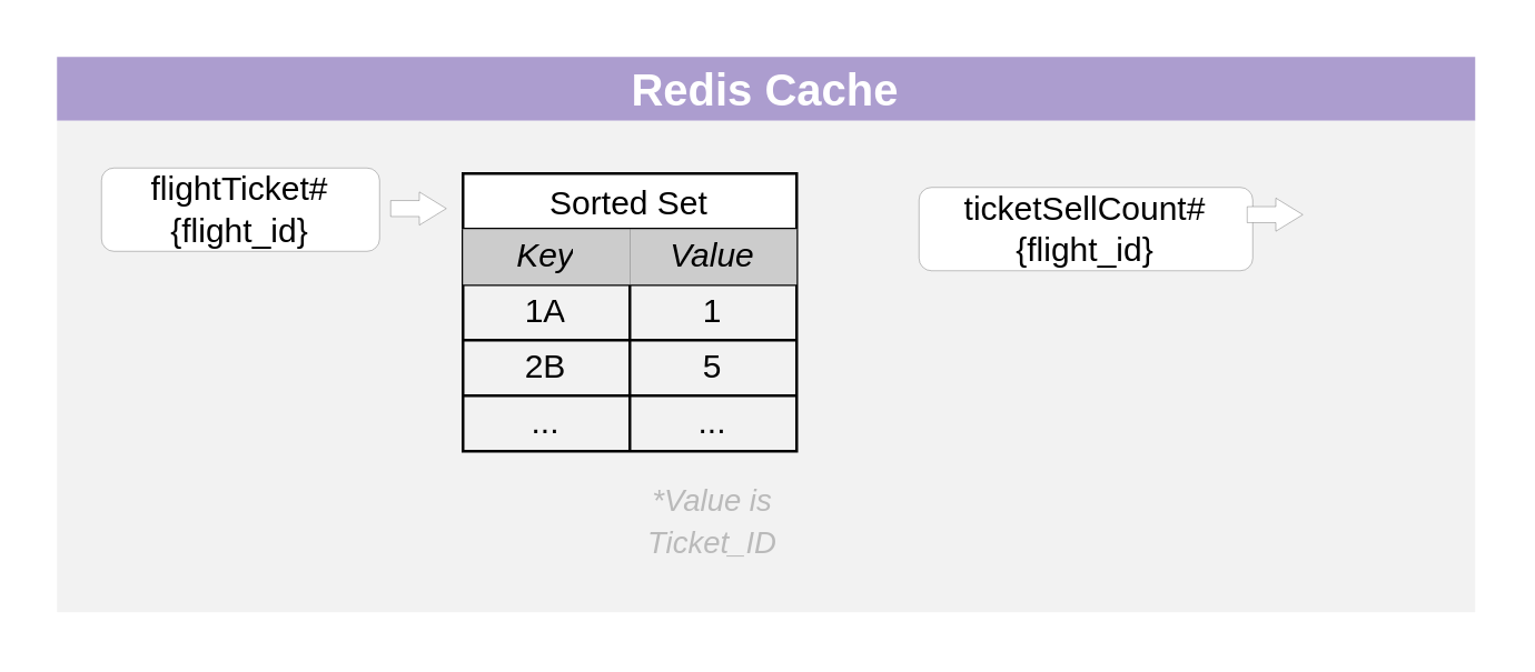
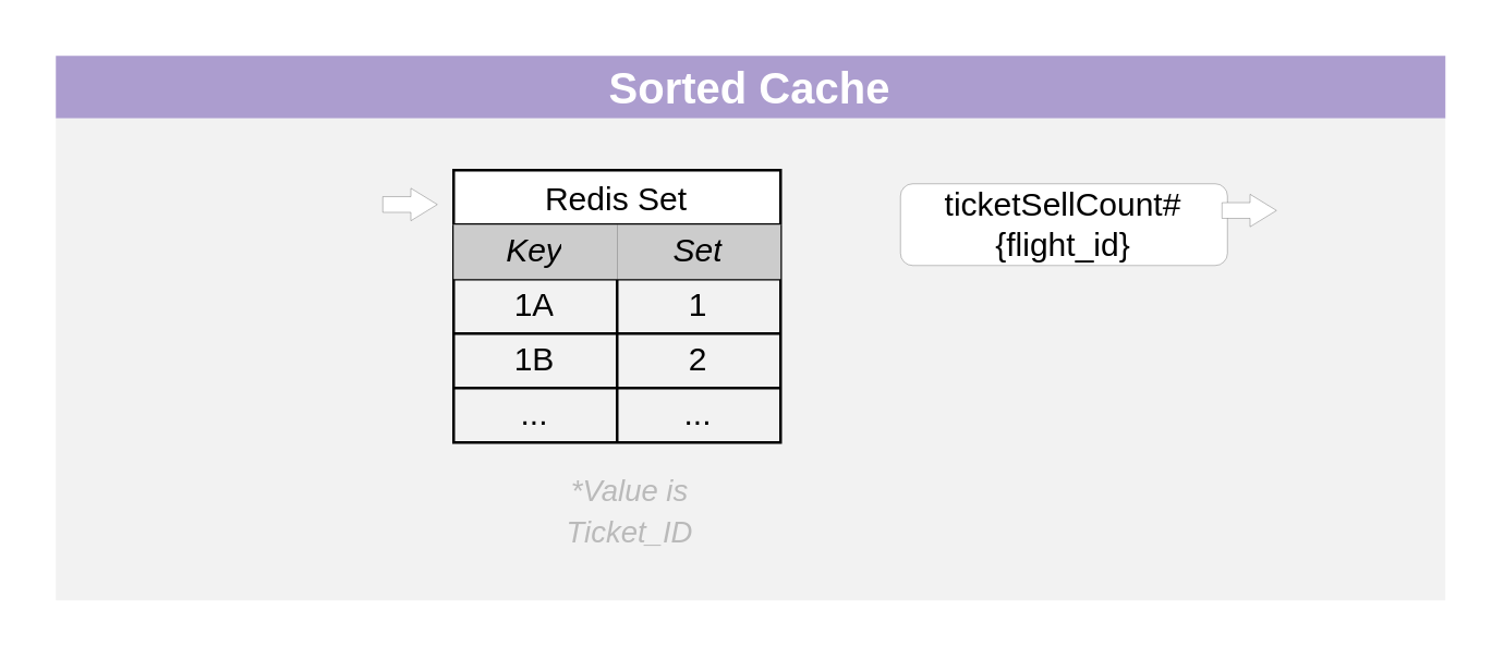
  <mxCell id="0" />
  <mxCell id="1" parent="0" />
- <mxCell id="2" value="&lt;font style=&quot;font-size: 16px;&quot; color=&quot;#ffffff&quot;&gt;Redis Cache&lt;/font&gt;" style="swimlane;whiteSpace=wrap;html=1;startSize=23;fillColor=#AC9DCF;strokeColor=none;swimlaneFillColor=#f2f2f2;" vertex="1" parent="1"><mxGeometry x="20" y="20" width="510" height="200" as="geometry" /></mxCell>
- <mxCell id="3" value="flightTicket# {flight_id}" style="rounded=1;whiteSpace=wrap;html=1;strokeWidth=0;" vertex="1" parent="2"><mxGeometry x="16" y="40" width="100" height="30" as="geometry" /></mxCell>
- <mxCell id="4" value="Sorted Set" style="shape=table;startSize=20;container=1;collapsible=0;childLayout=tableLayout;" vertex="1" parent="2"><mxGeometry x="146" y="42" width="120" height="100" as="geometry" /></mxCell>
+ <mxCell id="2" value="&lt;font style=&quot;font-size: 16px;&quot; color=&quot;#ffffff&quot;&gt;Sorted Cache&lt;/font&gt;" style="swimlane;whiteSpace=wrap;html=1;startSize=23;fillColor=#AC9DCF;strokeColor=none;swimlaneFillColor=#f2f2f2;" vertex="1" parent="1"><mxGeometry x="20" y="20" width="510" height="200" as="geometry" /></mxCell>
+ <mxCell id="4" value="Redis Set" style="shape=table;startSize=20;container=1;collapsible=0;childLayout=tableLayout;" vertex="1" parent="2"><mxGeometry x="146" y="42" width="120" height="100" as="geometry" /></mxCell>
  <mxCell id="5" value="" style="shape=tableRow;horizontal=0;startSize=0;swimlaneHead=0;swimlaneBody=0;strokeColor=inherit;top=0;left=0;bottom=0;right=0;collapsible=0;dropTarget=0;fillColor=none;points=[[0,0.5],[1,0.5]];portConstraint=eastwest;" vertex="1" parent="4"><mxGeometry y="20" width="120" height="20" as="geometry" /></mxCell>
  <mxCell id="6" value="&lt;i&gt;Key&lt;/i&gt;" style="shape=partialRectangle;html=1;whiteSpace=wrap;connectable=0;strokeColor=default;overflow=hidden;fillColor=#CCCCCC;top=0;left=0;bottom=0;right=0;pointerEvents=1;" vertex="1" parent="5"><mxGeometry width="60" height="20" as="geometry"><mxRectangle width="60" height="20" as="alternateBounds" /></mxGeometry></mxCell>
- <mxCell id="7" value="&lt;i&gt;Value&lt;/i&gt;" style="shape=partialRectangle;html=1;whiteSpace=wrap;connectable=0;strokeColor=inherit;overflow=hidden;fillColor=#CCCCCC;top=0;left=0;bottom=0;right=0;pointerEvents=1;" vertex="1" parent="5"><mxGeometry x="60" width="60" height="20" as="geometry"><mxRectangle width="60" height="20" as="alternateBounds" /></mxGeometry></mxCell>
+ <mxCell id="7" value="&lt;i&gt;Set&lt;/i&gt;" style="shape=partialRectangle;html=1;whiteSpace=wrap;connectable=0;strokeColor=inherit;overflow=hidden;fillColor=#CCCCCC;top=0;left=0;bottom=0;right=0;pointerEvents=1;" vertex="1" parent="5"><mxGeometry x="60" width="60" height="20" as="geometry"><mxRectangle width="60" height="20" as="alternateBounds" /></mxGeometry></mxCell>
  <mxCell id="8" value="" style="shape=tableRow;horizontal=0;startSize=0;swimlaneHead=0;swimlaneBody=0;strokeColor=inherit;top=0;left=0;bottom=0;right=0;collapsible=0;dropTarget=0;fillColor=none;points=[[0,0.5],[1,0.5]];portConstraint=eastwest;" vertex="1" parent="4"><mxGeometry y="40" width="120" height="20" as="geometry" /></mxCell>
  <mxCell id="9" value="1A" style="shape=partialRectangle;html=1;whiteSpace=wrap;connectable=0;strokeColor=inherit;overflow=hidden;fillColor=none;top=0;left=0;bottom=0;right=0;pointerEvents=1;" vertex="1" parent="8"><mxGeometry width="60" height="20" as="geometry"><mxRectangle width="60" height="20" as="alternateBounds" /></mxGeometry></mxCell>
  <mxCell id="10" value="1" style="shape=partialRectangle;html=1;whiteSpace=wrap;connectable=0;strokeColor=inherit;overflow=hidden;fillColor=none;top=0;left=0;bottom=0;right=0;pointerEvents=1;" vertex="1" parent="8"><mxGeometry x="60" width="60" height="20" as="geometry"><mxRectangle width="60" height="20" as="alternateBounds" /></mxGeometry></mxCell>
  <mxCell id="11" value="" style="shape=tableRow;horizontal=0;startSize=0;swimlaneHead=0;swimlaneBody=0;strokeColor=inherit;top=0;left=0;bottom=0;right=0;collapsible=0;dropTarget=0;fillColor=none;points=[[0,0.5],[1,0.5]];portConstraint=eastwest;" vertex="1" parent="4"><mxGeometry y="60" width="120" height="20" as="geometry" /></mxCell>
- <mxCell id="12" value="2B" style="shape=partialRectangle;html=1;whiteSpace=wrap;connectable=0;strokeColor=inherit;overflow=hidden;fillColor=none;top=0;left=0;bottom=0;right=0;pointerEvents=1;" vertex="1" parent="11"><mxGeometry width="60" height="20" as="geometry"><mxRectangle width="60" height="20" as="alternateBounds" /></mxGeometry></mxCell>
- <mxCell id="13" value="5" style="shape=partialRectangle;html=1;whiteSpace=wrap;connectable=0;strokeColor=inherit;overflow=hidden;fillColor=none;top=0;left=0;bottom=0;right=0;pointerEvents=1;" vertex="1" parent="11"><mxGeometry x="60" width="60" height="20" as="geometry"><mxRectangle width="60" height="20" as="alternateBounds" /></mxGeometry></mxCell>
+ <mxCell id="12" value="1B" style="shape=partialRectangle;html=1;whiteSpace=wrap;connectable=0;strokeColor=inherit;overflow=hidden;fillColor=none;top=0;left=0;bottom=0;right=0;pointerEvents=1;" vertex="1" parent="11"><mxGeometry width="60" height="20" as="geometry"><mxRectangle width="60" height="20" as="alternateBounds" /></mxGeometry></mxCell>
+ <mxCell id="13" value="2" style="shape=partialRectangle;html=1;whiteSpace=wrap;connectable=0;strokeColor=inherit;overflow=hidden;fillColor=none;top=0;left=0;bottom=0;right=0;pointerEvents=1;" vertex="1" parent="11"><mxGeometry x="60" width="60" height="20" as="geometry"><mxRectangle width="60" height="20" as="alternateBounds" /></mxGeometry></mxCell>
  <mxCell id="14" value="" style="shape=tableRow;horizontal=0;startSize=0;swimlaneHead=0;swimlaneBody=0;strokeColor=inherit;top=0;left=0;bottom=0;right=0;collapsible=0;dropTarget=0;fillColor=none;points=[[0,0.5],[1,0.5]];portConstraint=eastwest;" vertex="1" parent="4"><mxGeometry y="80" width="120" height="20" as="geometry" /></mxCell>
  <mxCell id="15" value="..." style="shape=partialRectangle;html=1;whiteSpace=wrap;connectable=0;strokeColor=inherit;overflow=hidden;fillColor=none;top=0;left=0;bottom=0;right=0;pointerEvents=1;" vertex="1" parent="14"><mxGeometry width="60" height="20" as="geometry"><mxRectangle width="60" height="20" as="alternateBounds" /></mxGeometry></mxCell>
  <mxCell id="16" value="..." style="shape=partialRectangle;html=1;whiteSpace=wrap;connectable=0;strokeColor=inherit;overflow=hidden;fillColor=none;top=0;left=0;bottom=0;right=0;pointerEvents=1;" vertex="1" parent="14"><mxGeometry x="60" width="60" height="20" as="geometry"><mxRectangle width="60" height="20" as="alternateBounds" /></mxGeometry></mxCell>
- <mxCell id="17" value="&lt;font style=&quot;font-size: 11px;&quot; color=&quot;#bababa&quot;&gt;&lt;i&gt;*Value is Ticket_ID&lt;/i&gt;&lt;/font&gt;" style="text;html=1;strokeColor=none;fillColor=none;align=center;verticalAlign=middle;whiteSpace=wrap;rounded=0;" vertex="1" parent="2"><mxGeometry x="206" y="152" width="60" height="30" as="geometry" /></mxCell>
+ <mxCell id="17" value="&lt;font style=&quot;font-size: 11px;&quot; color=&quot;#bababa&quot;&gt;&lt;i&gt;*Value is Ticket_ID&lt;/i&gt;&lt;/font&gt;" style="text;html=1;strokeColor=none;fillColor=none;align=center;verticalAlign=middle;whiteSpace=wrap;rounded=0;" vertex="1" parent="2"><mxGeometry x="181" y="152" width="60" height="30" as="geometry" /></mxCell>
  <mxCell id="18" value="" style="shape=flexArrow;endArrow=classic;html=1;rounded=0;endWidth=6.154;endSize=3.231;width=5.769;fillColor=default;strokeColor=default;strokeWidth=0;" edge="1" parent="2"><mxGeometry width="50" height="50" relative="1" as="geometry"><mxPoint x="120" y="54.6" as="sourcePoint" /><mxPoint x="140" y="54.6" as="targetPoint" /></mxGeometry></mxCell>
  <mxCell id="19" value="ticketSellCount# {flight_id}" style="rounded=1;whiteSpace=wrap;html=1;strokeWidth=0;" vertex="1" parent="2"><mxGeometry x="310" y="47" width="120" height="30" as="geometry" /></mxCell>
  <mxCell id="20" value="" style="shape=flexArrow;endArrow=classic;html=1;rounded=0;endWidth=6.154;endSize=3.231;width=5.769;fillColor=default;strokeColor=default;strokeWidth=0;" edge="1" parent="2"><mxGeometry width="50" height="50" relative="1" as="geometry"><mxPoint x="428" y="56.81" as="sourcePoint" /><mxPoint x="448" y="56.81" as="targetPoint" /></mxGeometry></mxCell>
